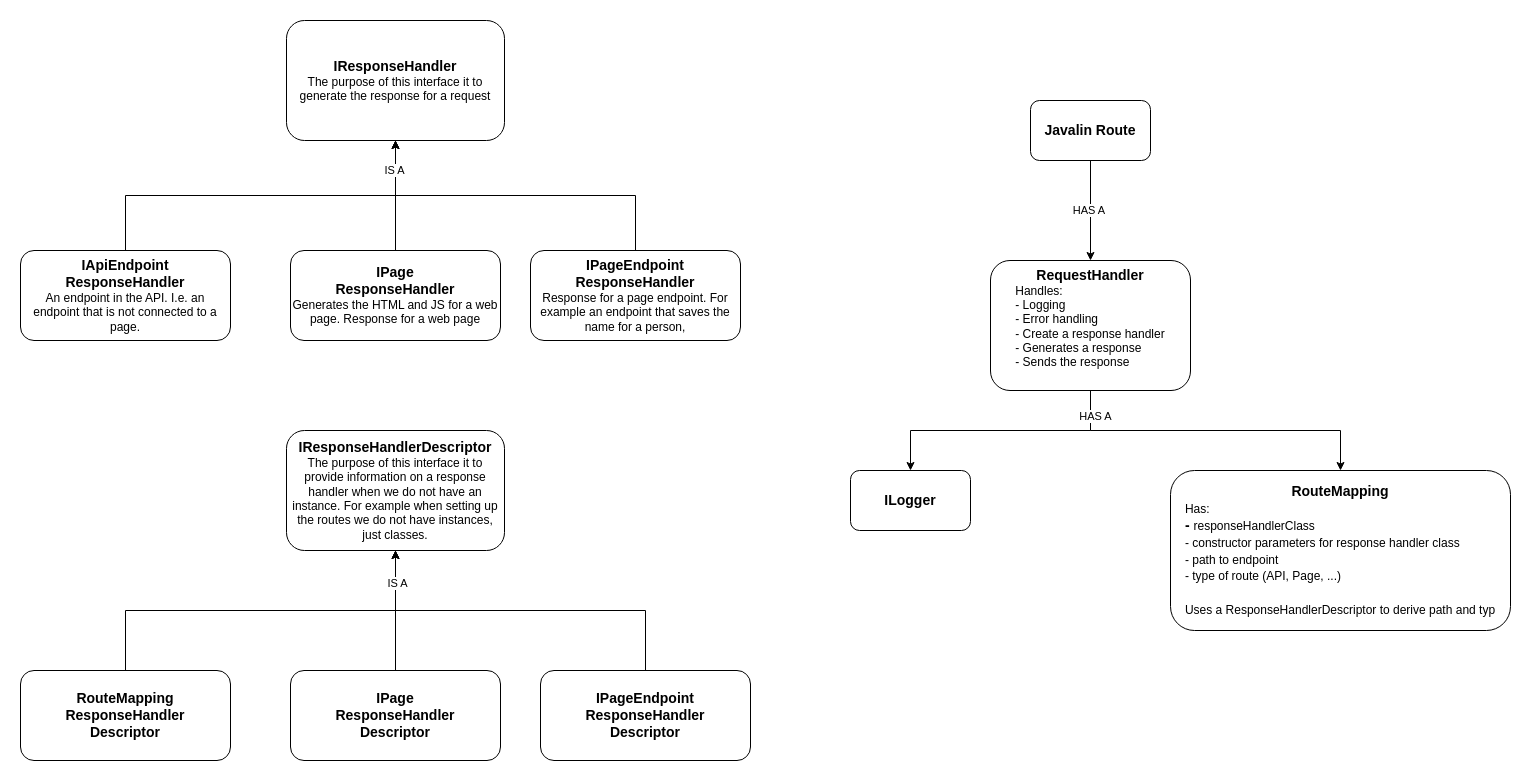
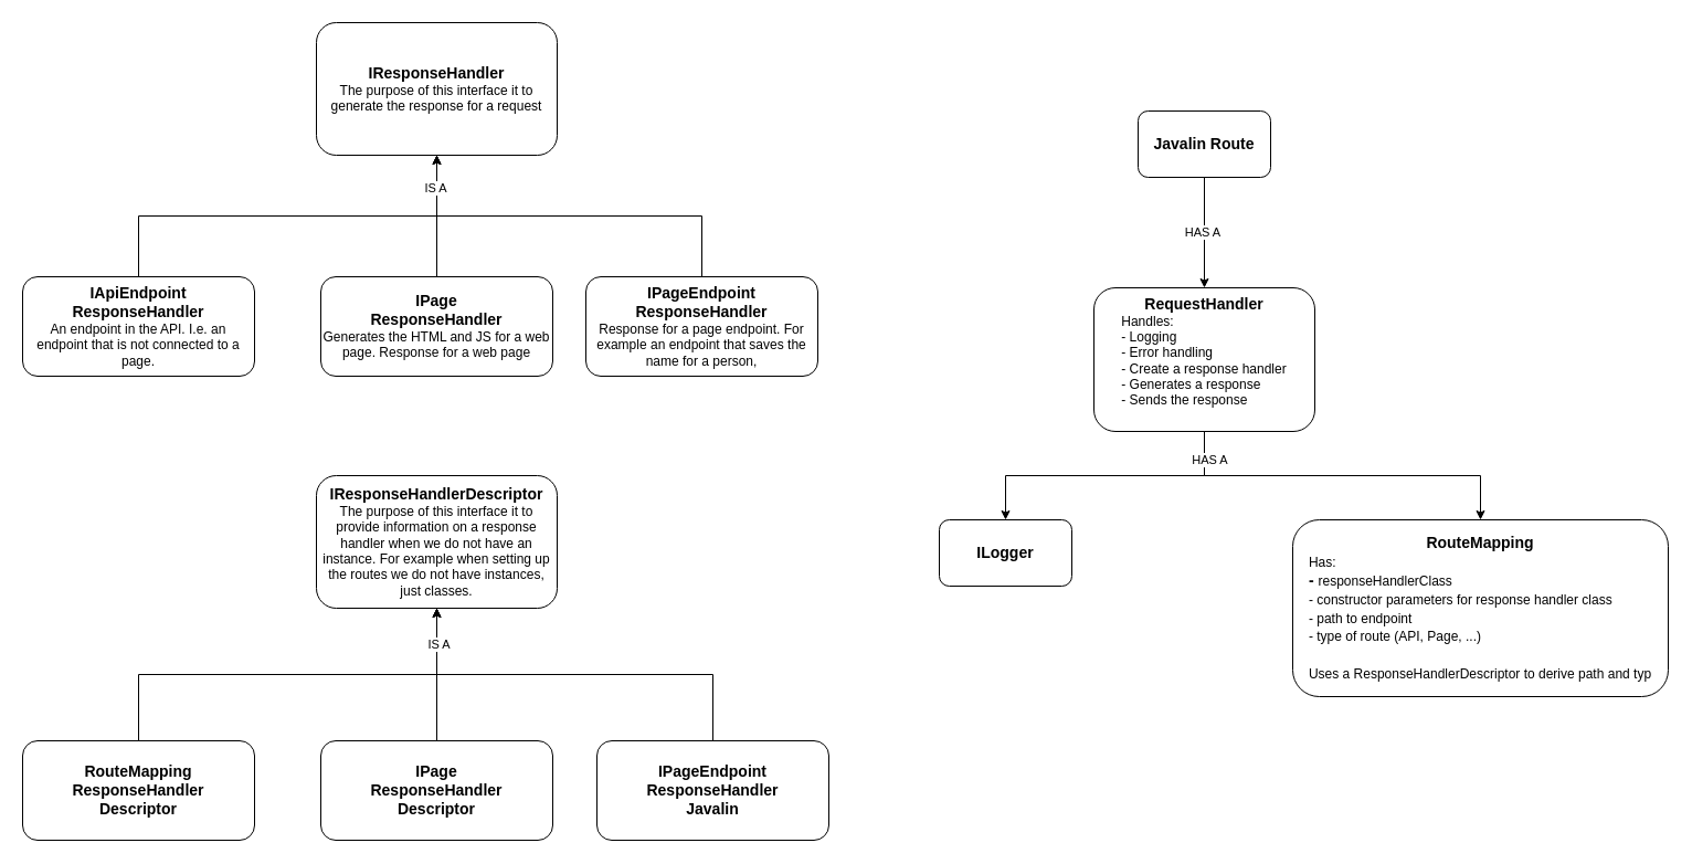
  <mxCell id="0" />
  <mxCell id="1" parent="0" />
  <mxCell id="2" value="&lt;b&gt;&lt;font style=&quot;font-size: 14px;&quot;&gt;IResponseHandler&lt;/font&gt;&lt;/b&gt;&lt;br&gt;The purpose of this interface it to generate the response for a request" style="rounded=1;whiteSpace=wrap;html=1;" vertex="1" parent="1"><mxGeometry x="286" y="20" width="218" height="120" as="geometry" /></mxCell>
  <mxCell id="3" style="edgeStyle=orthogonalEdgeStyle;rounded=0;orthogonalLoop=1;jettySize=auto;html=1;exitX=0.5;exitY=0;exitDx=0;exitDy=0;entryX=0.5;entryY=1;entryDx=0;entryDy=0;" edge="1" parent="1" source="4" target="2"><mxGeometry relative="1" as="geometry" /></mxCell>
  <mxCell id="4" value="&lt;font style=&quot;font-size: 14px;&quot;&gt;&lt;b&gt;IPage&lt;br&gt;ResponseHandler&lt;/b&gt;&lt;/font&gt;&lt;br&gt;Generates the HTML and JS for a web page. Response for a web page" style="rounded=1;whiteSpace=wrap;html=1;" vertex="1" parent="1"><mxGeometry x="290" y="250" width="210" height="90" as="geometry" /></mxCell>
  <mxCell id="5" style="edgeStyle=orthogonalEdgeStyle;rounded=0;orthogonalLoop=1;jettySize=auto;html=1;exitX=0.5;exitY=0;exitDx=0;exitDy=0;entryX=0.5;entryY=1;entryDx=0;entryDy=0;" edge="1" parent="1" source="6" target="2"><mxGeometry relative="1" as="geometry" /></mxCell>
  <mxCell id="6" value="&lt;font style=&quot;font-size: 14px;&quot;&gt;&lt;b&gt;IPageEndpoint&lt;br&gt;ResponseHandler&lt;/b&gt;&lt;/font&gt;&lt;br&gt;Response for a page endpoint. For example an endpoint that saves the name for a person," style="rounded=1;whiteSpace=wrap;html=1;" vertex="1" parent="1"><mxGeometry x="530" y="250" width="210" height="90" as="geometry" /></mxCell>
  <mxCell id="7" style="edgeStyle=orthogonalEdgeStyle;rounded=0;orthogonalLoop=1;jettySize=auto;html=1;exitX=0.5;exitY=0;exitDx=0;exitDy=0;entryX=0.5;entryY=1;entryDx=0;entryDy=0;" edge="1" parent="1" source="9" target="2"><mxGeometry relative="1" as="geometry" /></mxCell>
  <mxCell id="8" value="IS A" style="edgeLabel;html=1;align=center;verticalAlign=middle;resizable=0;points=[];" vertex="1" connectable="0" parent="7"><mxGeometry x="0.847" y="2" relative="1" as="geometry"><mxPoint as="offset" /></mxGeometry></mxCell>
  <mxCell id="9" value="&lt;font style=&quot;font-size: 14px;&quot;&gt;&lt;b&gt;IApiEndpoint&lt;br&gt;ResponseHandler&lt;/b&gt;&lt;/font&gt;&lt;br&gt;An endpoint in the API. I.e. an endpoint that is not connected to a page." style="rounded=1;whiteSpace=wrap;html=1;" vertex="1" parent="1"><mxGeometry x="20" y="250" width="210" height="90" as="geometry" /></mxCell>
  <mxCell id="10" value="&lt;b&gt;&lt;font style=&quot;font-size: 14px;&quot;&gt;IResponseHandlerDescriptor&lt;/font&gt;&lt;/b&gt;&lt;br&gt;The purpose of this interface it to provide information on a response handler when we do not have an instance. For example when setting up the routes we do not have instances, just classes." style="rounded=1;whiteSpace=wrap;html=1;" vertex="1" parent="1"><mxGeometry x="286" y="430" width="218" height="120" as="geometry" /></mxCell>
  <mxCell id="11" style="edgeStyle=orthogonalEdgeStyle;rounded=0;orthogonalLoop=1;jettySize=auto;html=1;exitX=0.5;exitY=0;exitDx=0;exitDy=0;entryX=0.5;entryY=1;entryDx=0;entryDy=0;" edge="1" parent="1" source="12" target="10"><mxGeometry relative="1" as="geometry" /></mxCell>
  <mxCell id="12" value="&lt;font style=&quot;font-size: 14px;&quot;&gt;&lt;b&gt;RouteMapping&lt;br&gt;ResponseHandler&lt;br&gt;&lt;/b&gt;&lt;/font&gt;&lt;font style=&quot;font-size: 14px;&quot;&gt;&lt;b&gt;Descriptor&lt;/b&gt;&lt;/font&gt;&lt;br&gt;" style="rounded=1;whiteSpace=wrap;html=1;" vertex="1" parent="1"><mxGeometry x="20" y="670" width="210" height="90" as="geometry" /></mxCell>
  <mxCell id="13" style="edgeStyle=orthogonalEdgeStyle;rounded=0;orthogonalLoop=1;jettySize=auto;html=1;exitX=0.5;exitY=0;exitDx=0;exitDy=0;entryX=0.5;entryY=1;entryDx=0;entryDy=0;" edge="1" parent="1" source="14" target="10"><mxGeometry relative="1" as="geometry" /></mxCell>
- <mxCell id="14" value="&lt;font style=&quot;font-size: 14px;&quot;&gt;&lt;b&gt;IPageEndpoint&lt;br&gt;ResponseHandler &lt;br&gt;Descriptor&lt;/b&gt;&lt;/font&gt;&lt;br&gt;" style="rounded=1;whiteSpace=wrap;html=1;" vertex="1" parent="1"><mxGeometry x="540" y="670" width="210" height="90" as="geometry" /></mxCell>
+ <mxCell id="14" value="&lt;font style=&quot;font-size: 14px;&quot;&gt;&lt;b&gt;IPageEndpoint&lt;br&gt;ResponseHandler &lt;br&gt;Javalin&lt;/b&gt;&lt;/font&gt;&lt;br&gt;" style="rounded=1;whiteSpace=wrap;html=1;" vertex="1" parent="1"><mxGeometry x="540" y="670" width="210" height="90" as="geometry" /></mxCell>
  <mxCell id="15" style="edgeStyle=orthogonalEdgeStyle;rounded=0;orthogonalLoop=1;jettySize=auto;html=1;exitX=0.5;exitY=0;exitDx=0;exitDy=0;" edge="1" parent="1" source="17" target="10"><mxGeometry relative="1" as="geometry" /></mxCell>
  <mxCell id="16" value="IS A" style="edgeLabel;html=1;align=center;verticalAlign=middle;resizable=0;points=[];" vertex="1" connectable="0" parent="15"><mxGeometry x="0.467" y="-1" relative="1" as="geometry"><mxPoint as="offset" /></mxGeometry></mxCell>
  <mxCell id="17" value="&lt;font style=&quot;font-size: 14px;&quot;&gt;&lt;b&gt;IPage&lt;br&gt;ResponseHandler&lt;br&gt;Descriptor&lt;/b&gt;&lt;/font&gt;&lt;br&gt;" style="rounded=1;whiteSpace=wrap;html=1;" vertex="1" parent="1"><mxGeometry x="290" y="670" width="210" height="90" as="geometry" /></mxCell>
  <mxCell id="18" style="edgeStyle=orthogonalEdgeStyle;rounded=0;orthogonalLoop=1;jettySize=auto;html=1;exitX=0.5;exitY=1;exitDx=0;exitDy=0;entryX=0.5;entryY=0;entryDx=0;entryDy=0;" edge="1" parent="1" source="20" target="22"><mxGeometry relative="1" as="geometry" /></mxCell>
  <mxCell id="19" value="HAS A&amp;nbsp;" style="edgeLabel;html=1;align=center;verticalAlign=middle;resizable=0;points=[];" vertex="1" connectable="0" parent="18"><mxGeometry x="-0.011" y="-1" relative="1" as="geometry"><mxPoint as="offset" /></mxGeometry></mxCell>
  <mxCell id="20" value="&lt;b&gt;&lt;font style=&quot;font-size: 14px;&quot;&gt;Javalin Route&lt;/font&gt;&lt;/b&gt;" style="rounded=1;whiteSpace=wrap;html=1;" vertex="1" parent="1"><mxGeometry x="1030" y="100" width="120" height="60" as="geometry" /></mxCell>
  <mxCell id="21" style="edgeStyle=orthogonalEdgeStyle;rounded=0;orthogonalLoop=1;jettySize=auto;html=1;exitX=0.5;exitY=1;exitDx=0;exitDy=0;entryX=0.5;entryY=0;entryDx=0;entryDy=0;startArrow=none;startFill=0;endArrow=classic;endFill=1;" edge="1" parent="1" source="22" target="23"><mxGeometry relative="1" as="geometry" /></mxCell>
  <mxCell id="22" value="&lt;b&gt;&lt;font style=&quot;font-size: 14px;&quot;&gt;RequestHandler&lt;/font&gt;&lt;/b&gt;&lt;br&gt;&lt;div style=&quot;text-align: left;&quot;&gt;&lt;span style=&quot;background-color: initial;&quot;&gt;Handles:&lt;/span&gt;&lt;/div&gt;&lt;div style=&quot;text-align: left;&quot;&gt;&lt;span style=&quot;background-color: initial;&quot;&gt;- Logging&lt;/span&gt;&lt;/div&gt;&lt;div style=&quot;text-align: left;&quot;&gt;&lt;span style=&quot;background-color: initial;&quot;&gt;- Error handling&lt;/span&gt;&lt;/div&gt;&lt;div style=&quot;text-align: left;&quot;&gt;&lt;span style=&quot;background-color: initial;&quot;&gt;- Create a response handler&lt;/span&gt;&lt;/div&gt;&lt;div style=&quot;text-align: left;&quot;&gt;&lt;span style=&quot;background-color: initial;&quot;&gt;- Generates a response&lt;/span&gt;&lt;/div&gt;&lt;div style=&quot;text-align: left;&quot;&gt;&lt;span style=&quot;background-color: initial;&quot;&gt;- Sends the response&lt;/span&gt;&lt;/div&gt;&lt;div style=&quot;text-align: left;&quot;&gt;&lt;br&gt;&lt;/div&gt;" style="rounded=1;whiteSpace=wrap;html=1;" vertex="1" parent="1"><mxGeometry x="990" y="260" width="200" height="130" as="geometry" /></mxCell>
  <mxCell id="23" value="&lt;b&gt;&lt;font style=&quot;font-size: 14px;&quot;&gt;ILogger&lt;/font&gt;&lt;/b&gt;" style="rounded=1;whiteSpace=wrap;html=1;" vertex="1" parent="1"><mxGeometry x="850" y="470" width="120" height="60" as="geometry" /></mxCell>
  <mxCell id="24" style="edgeStyle=orthogonalEdgeStyle;rounded=0;orthogonalLoop=1;jettySize=auto;html=1;exitX=0.5;exitY=0;exitDx=0;exitDy=0;startArrow=classic;startFill=1;endArrow=none;endFill=0;" edge="1" parent="1" source="26" target="22"><mxGeometry relative="1" as="geometry" /></mxCell>
  <mxCell id="25" value="HAS A" style="edgeLabel;html=1;align=center;verticalAlign=middle;resizable=0;points=[];" vertex="1" connectable="0" parent="24"><mxGeometry x="0.849" y="-4" relative="1" as="geometry"><mxPoint as="offset" /></mxGeometry></mxCell>
  <mxCell id="26" value="&lt;font style=&quot;font-size: 14px;&quot;&gt;&lt;b&gt;RouteMapping&lt;/b&gt;&lt;br&gt;&lt;div style=&quot;text-align: left;&quot;&gt;&lt;span style=&quot;background-color: initial; font-size: 12px;&quot;&gt;Has:&lt;/span&gt;&lt;/div&gt;&lt;div style=&quot;font-weight: bold; text-align: left;&quot;&gt;&lt;b style=&quot;background-color: initial; font-size: 12px;&quot;&gt;&lt;font style=&quot;font-size: 14px;&quot;&gt;-&amp;nbsp;&lt;/font&gt;&lt;/b&gt;&lt;span style=&quot;background-color: initial; font-size: 12px; font-weight: normal;&quot;&gt;responseHandlerClass&lt;/span&gt;&lt;/div&gt;&lt;div style=&quot;font-weight: bold; text-align: left;&quot;&gt;&lt;span style=&quot;background-color: initial; font-size: 12px; font-weight: normal;&quot;&gt;- constructor parameters for response handler class&lt;/span&gt;&lt;/div&gt;&lt;div style=&quot;font-weight: bold; text-align: left;&quot;&gt;&lt;span style=&quot;background-color: initial; font-size: 12px; font-weight: normal;&quot;&gt;- path to endpoint&lt;/span&gt;&lt;/div&gt;&lt;div style=&quot;font-weight: bold; text-align: left;&quot;&gt;&lt;span style=&quot;background-color: initial; font-size: 12px; font-weight: normal;&quot;&gt;- type of route (API, Page, ...)&lt;/span&gt;&lt;/div&gt;&lt;div style=&quot;font-weight: bold; text-align: left;&quot;&gt;&lt;span style=&quot;background-color: initial; font-size: 12px; font-weight: normal;&quot;&gt;&lt;br&gt;&lt;/span&gt;&lt;/div&gt;&lt;div style=&quot;font-weight: bold; text-align: left;&quot;&gt;&lt;span style=&quot;background-color: initial; font-size: 12px; font-weight: normal;&quot;&gt;Uses a ResponseHandlerDescriptor to derive path and typ&lt;/span&gt;&lt;/div&gt;&lt;/font&gt;" style="rounded=1;whiteSpace=wrap;html=1;" vertex="1" parent="1"><mxGeometry x="1170" y="470" width="340" height="160" as="geometry" /></mxCell>
